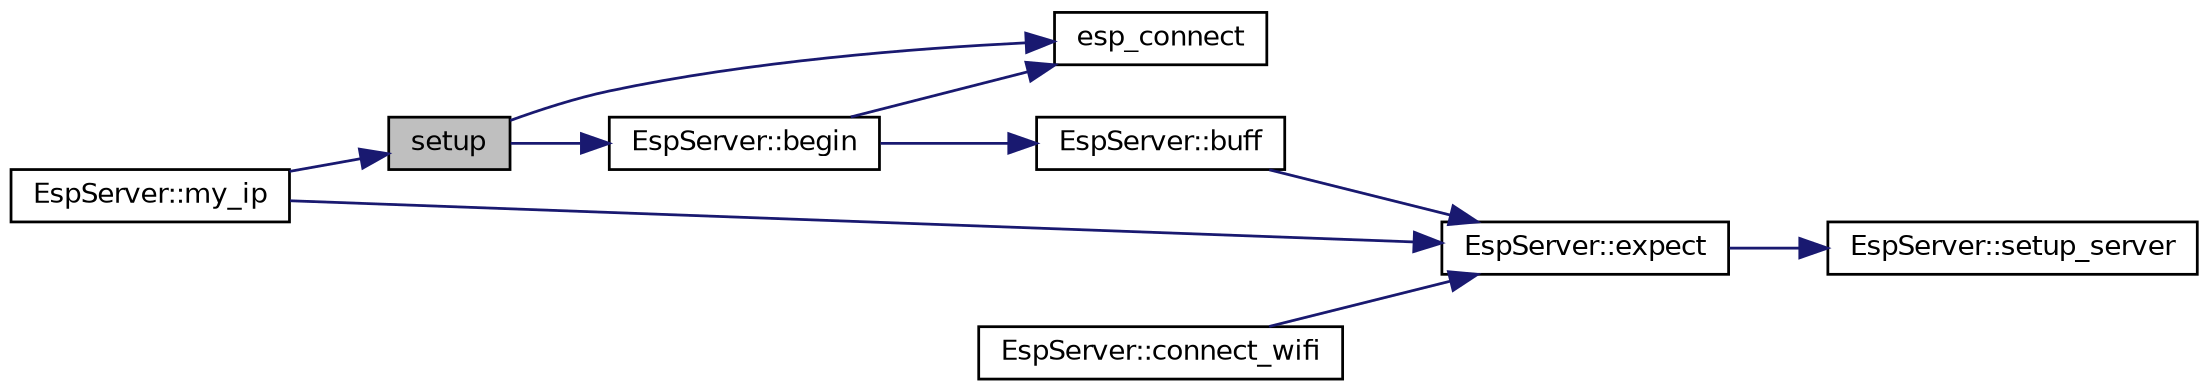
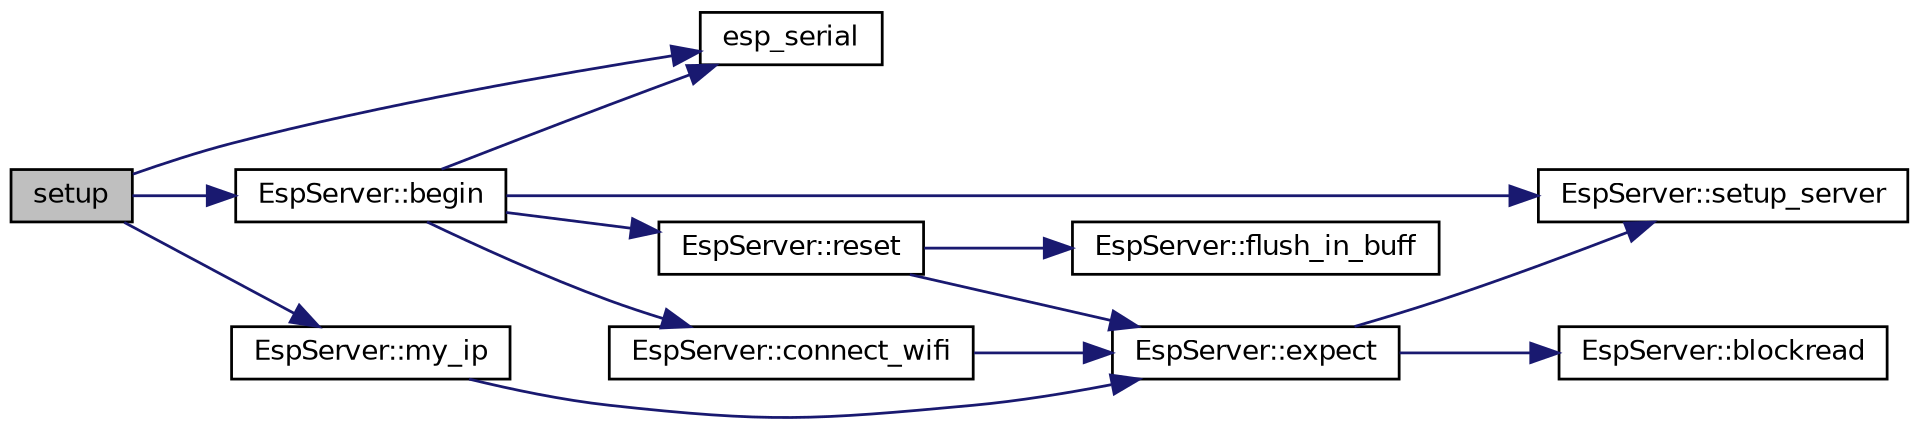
  digraph {
    rankdir=LR
    node [color=black fillcolor=white fontname=Helvetica fontsize=10 shape=record style=filled]
    edge [color=midnightblue fontname=Helvetica fontsize=10 labelfontname=Helvetica labelfontsize=10 style=solid]
    n1 [fillcolor=grey75 fontcolor=black height=0.2 label=setup width=0.4]
-   n2 [height=0.2 label=esp_connect width=0.4]
+   n2 [height=0.2 label=esp_serial width=0.4]
    n3 [height=0.2 label="EspServer::begin" width=0.4]
    n4 [height=0.2 label="EspServer::my_ip" width=0.4]
-   n5 [height=0.2 label="EspServer::buff" width=0.4]
+   n5 [height=0.2 label="EspServer::reset" width=0.4]
    n6 [height=0.2 label="EspServer::connect_wifi" width=0.4]
    n7 [height=0.2 label="EspServer::setup_server" width=0.4]
    n8 [height=0.2 label="EspServer::expect" width=0.4]
+   n9 [height=0.2 label="EspServer::flush_in_buff" width=0.4]
+   n10 [height=0.2 label="EspServer::blockread" width=0.4]
    n1 -> n2
    n1 -> n3
-   n4 -> n1
+   n1 -> n4
    n3 -> n2
    n3 -> n5
+   n3 -> n6
+   n3 -> n7
    n4 -> n8
    n5 -> n8
+   n5 -> n9
    n6 -> n8
    n8 -> n7
+   n8 -> n10
  }
